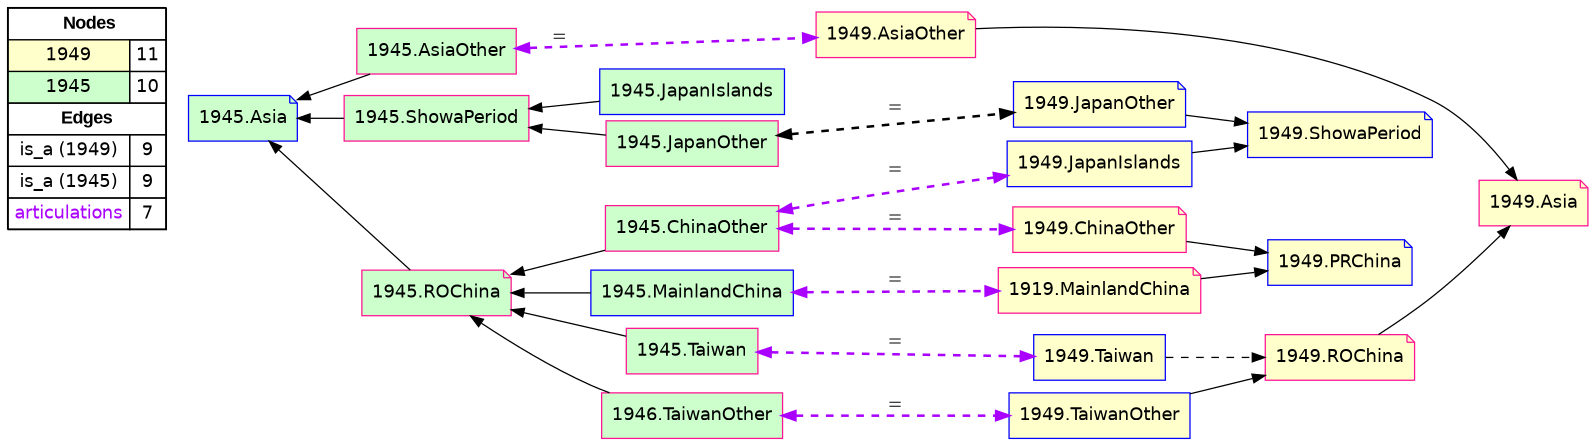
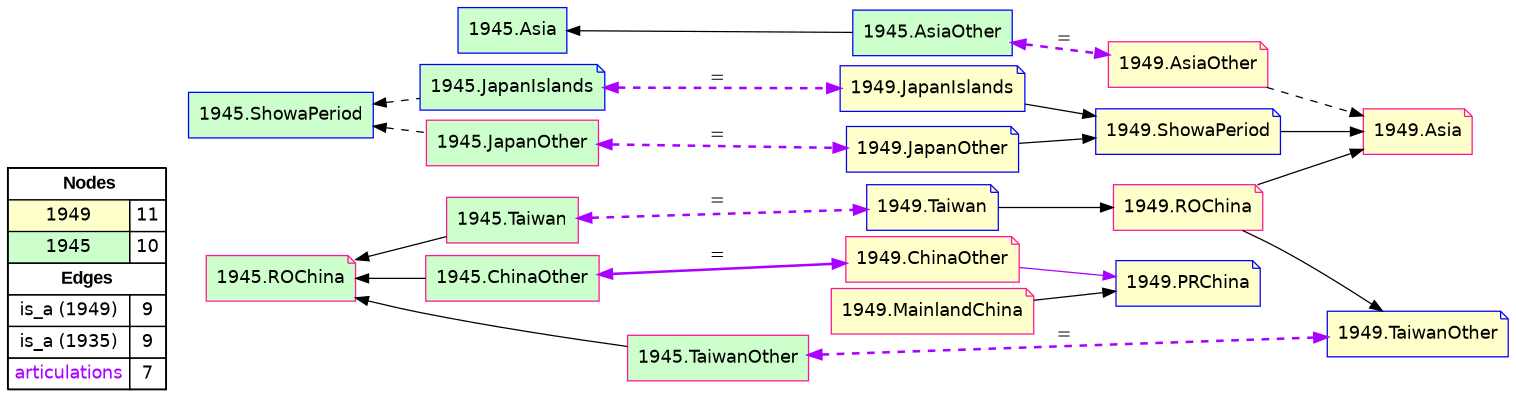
  digraph {
    rankdir=LR
    node [fillcolor="#FFFFCC" fontname=helvetica shape=note style=filled color=deeppink]
    edge [color="#000000" constraint=true dir=forward penwidth=1 style=solid]
-   n1 [fillcolor=white label=<   <TABLE BORDER="0" CELLBORDER="1" CELLSPACING="0" CELLPADDING="4">  <TR> <TD COLSPAN="2"><font face="Arial Black"> Nodes</font></TD> </TR>  <TR>   <TD bgcolor="#FFFFCC" fontname="helvetica">1949</TD>   <TD>11</TD>   </TR>  <TR>   <TD bgcolor="#CCFFCC" fontname="helvetica">1945</TD>   <TD>10</TD>   </TR>  <TR> <TD COLSPAN="2"><font face = "Arial Black"> Edges </font></TD> </TR>  <TR>   <TD><font color ="#000000">is_a (1949)</font></TD><TD>9</TD> </TR> <TR>   <TD><font color ="#000000">is_a (1945)</font></TD><TD>9</TD> </TR> <TR>   <TD><font color ="#AA00FF">articulations</font></TD><TD>7</TD> </TR> </TABLE>   > margin=0 shape=box color=""]
+   n1 [fillcolor=white label=<   <TABLE BORDER="0" CELLBORDER="1" CELLSPACING="0" CELLPADDING="4">  <TR> <TD COLSPAN="2"><font face="Arial Black"> Nodes</font></TD> </TR>  <TR>   <TD bgcolor="#FFFFCC" fontname="helvetica">1949</TD>   <TD>11</TD>   </TR>  <TR>   <TD bgcolor="#CCFFCC" fontname="helvetica">1945</TD>   <TD>10</TD>   </TR>  <TR> <TD COLSPAN="2"><font face = "Arial Black"> Edges </font></TD> </TR>  <TR>   <TD><font color ="#000000">is_a (1949)</font></TD><TD>9</TD> </TR> <TR>   <TD><font color ="#000000">is_a (1935)</font></TD><TD>9</TD> </TR> <TR>   <TD><font color ="#AA00FF">articulations</font></TD><TD>7</TD> </TR> </TABLE>   > margin=0 shape=box color=""]
    "1949.Asia"
    "1949.ShowaPeriod" [color=blue]
    "1949.AsiaOther"
-   "1949.JapanIslands" [color=blue shape=box]
+   "1949.JapanIslands" [color=blue]
    "1949.ChinaOther"
    "1949.PRChina" [color=blue]
    "1949.JapanOther" [color=blue]
-   "1949.MainlandChina" [label="1919.MainlandChina"]
-   "1949.TaiwanOther" [color=blue shape=box]
+   "1949.MainlandChina"
+   "1949.TaiwanOther" [color=blue]
    "1949.ROChina"
-   "1949.Taiwan" [color=blue shape=box]
+   "1949.Taiwan" [color=blue]
    "1945.Taiwan" [fillcolor="#CCFFCC" shape=box]
-   "1945.ShowaPeriod" [fillcolor="#CCFFCC" shape=box]
+   "1945.ShowaPeriod" [color=blue fillcolor="#CCFFCC" shape=box]
    "1945.JapanOther" [fillcolor="#CCFFCC" shape=box]
-   "1945.JapanIslands" [color=blue fillcolor="#CCFFCC" shape=box]
-   "1945.Asia" [color=blue fillcolor="#CCFFCC"]
-   "1945.AsiaOther" [fillcolor="#CCFFCC" shape=box]
+   "1945.JapanIslands" [color=blue fillcolor="#CCFFCC"]
+   "1945.Asia" [color=blue fillcolor="#CCFFCC" shape=box]
+   "1945.AsiaOther" [color=blue fillcolor="#CCFFCC" shape=box]
    "1945.ROChina" [fillcolor="#CCFFCC"]
    "1945.ChinaOther" [fillcolor="#CCFFCC" shape=box]
-   "1945.MainlandChina" [color=blue fillcolor="#CCFFCC" shape=box]
-   "1945.TaiwanOther" [fillcolor="#CCFFCC" shape=box label="1946.TaiwanOther"]
+   "1945.TaiwanOther" [fillcolor="#CCFFCC" shape=box]
    subgraph sub_1 {
      rank=source
      n1
    }
-   "1949.AsiaOther" -> "1949.Asia"
+   "1949.ShowaPeriod" -> "1949.Asia"
+   "1949.AsiaOther" -> "1949.Asia" [style=dashed]
    "1949.JapanIslands" -> "1949.ShowaPeriod"
-   "1949.ChinaOther" -> "1949.PRChina"
+   "1949.ChinaOther" -> "1949.PRChina" [color="#AA00FF"]
    "1949.JapanOther" -> "1949.ShowaPeriod"
    "1949.MainlandChina" -> "1949.PRChina"
-   "1949.TaiwanOther" -> "1949.ROChina"
+   "1949.ROChina" -> "1949.TaiwanOther"
    "1949.ROChina" -> "1949.Asia"
-   "1949.Taiwan" -> "1949.ROChina" [style=dashed]
+   "1949.Taiwan" -> "1949.ROChina"
    "1945.Taiwan" -> "1949.Taiwan" [color="#AA00FF" dir=both label="=" penwidth=2 style=dashed]
-   "1945.ShowaPeriod" -> "1945.JapanOther" [dir=back]
-   "1945.ShowaPeriod" -> "1945.JapanIslands" [dir=back]
-   "1945.JapanOther" -> "1949.JapanOther" [dir=both label="=" penwidth=2 style=dashed]
-   "1945.ChinaOther" -> "1949.JapanIslands" [color="#AA00FF" dir=both label="=" penwidth=2 style=dashed]
-   "1945.Asia" -> "1945.ShowaPeriod" [dir=back]
+   "1945.ShowaPeriod" -> "1945.JapanOther" [dir=back style=dashed]
+   "1945.ShowaPeriod" -> "1945.JapanIslands" [dir=back style=dashed]
+   "1945.JapanOther" -> "1949.JapanOther" [color="#AA00FF" dir=both label="=" penwidth=2 style=dashed]
+   "1945.JapanIslands" -> "1949.JapanIslands" [color="#AA00FF" dir=both label="=" penwidth=2 style=dashed]
    "1945.Asia" -> "1945.AsiaOther" [dir=back]
-   "1945.Asia" -> "1945.ROChina" [dir=back]
    "1945.AsiaOther" -> "1949.AsiaOther" [color="#AA00FF" dir=both label="=" penwidth=2 style=dashed]
    "1945.ROChina" -> "1945.Taiwan" [dir=back]
    "1945.ROChina" -> "1945.ChinaOther" [dir=back]
-   "1945.ROChina" -> "1945.MainlandChina" [dir=back]
    "1945.ROChina" -> "1945.TaiwanOther" [dir=back]
-   "1945.ChinaOther" -> "1949.ChinaOther" [color="#AA00FF" dir=both label="=" penwidth=2 style=dashed]
-   "1945.MainlandChina" -> "1949.MainlandChina" [color="#AA00FF" dir=both label="=" penwidth=2 style=dashed]
+   "1945.ChinaOther" -> "1949.ChinaOther" [color="#AA00FF" dir=both label="=" penwidth=2]
    "1945.TaiwanOther" -> "1949.TaiwanOther" [color="#AA00FF" dir=both label="=" penwidth=2 style=dashed]
  }
